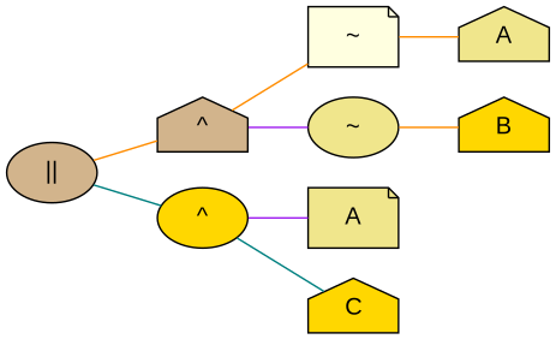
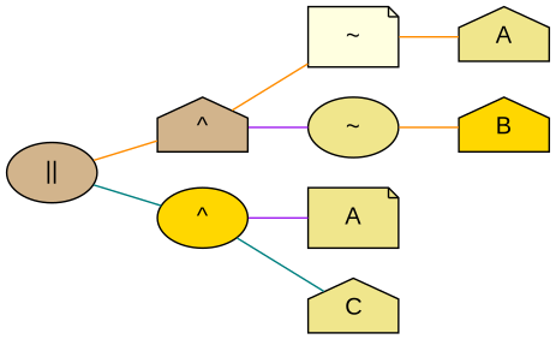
  graph {
    rankdir=LR
    node [fontname=Arial shape=house style=filled fillcolor=khaki]
    edge [color=darkorange]
    n1 [label="||" shape=ellipse fillcolor=tan]
    n2 [label="^" fillcolor=tan]
    n3 [label="^" shape=ellipse fillcolor=gold]
    n4 [label="~" shape=note fillcolor=lightyellow]
    n5 [label="~" shape=ellipse]
    n6 [label=A shape=note]
-   n7 [label=C fillcolor=gold]
+   n7 [label=C]
    n8 [label=A]
    n9 [label=B fillcolor=gold]
    n1 -- n2
    n1 -- n3 [color=teal]
    n2 -- n4
    n2 -- n5 [color=purple]
    n3 -- n6 [color=purple]
    n3 -- n7 [color=teal]
    n4 -- n8
    n5 -- n9
  }
